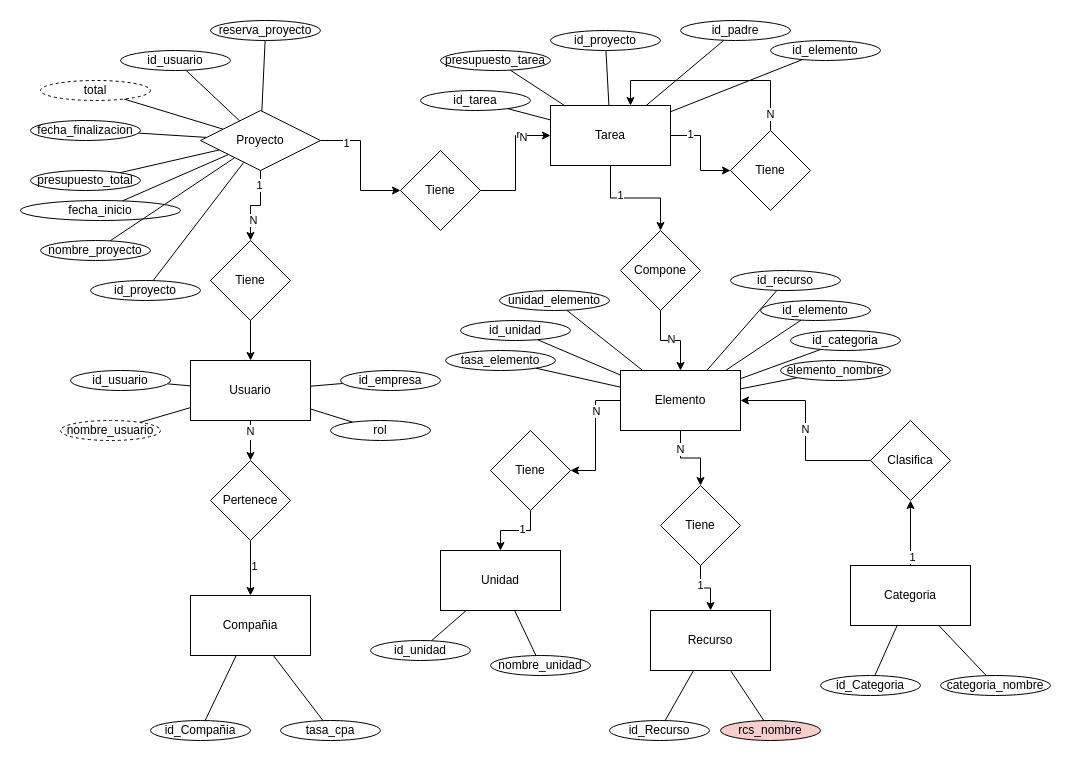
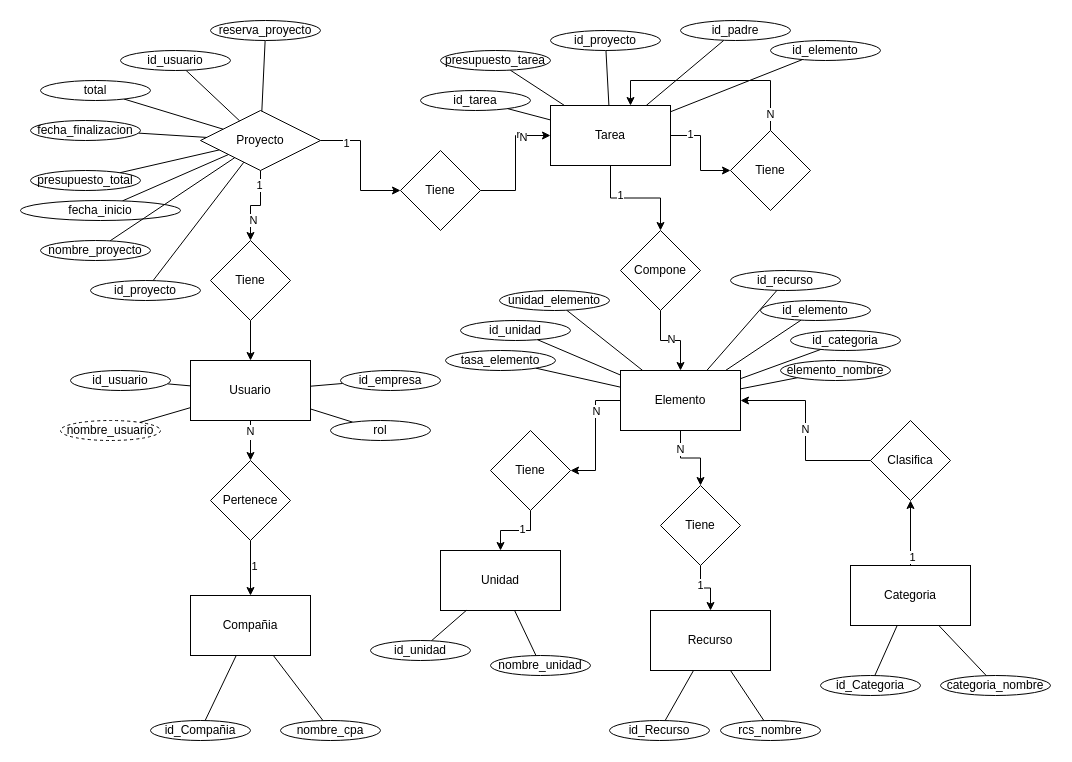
  <mxCell id="0" />
  <mxCell id="1" parent="0" />
  <mxCell id="2" value="" style="edgeStyle=orthogonalEdgeStyle;rounded=0;orthogonalLoop=1;jettySize=auto;html=1;" edge="1" parent="1" source="7" target="29"><mxGeometry relative="1" as="geometry" /></mxCell>
  <mxCell id="3" value="1" style="edgeLabel;html=1;align=center;verticalAlign=middle;resizable=0;points=[];" vertex="1" connectable="0" parent="2"><mxGeometry x="-0.643" y="-2" relative="1" as="geometry"><mxPoint as="offset" /></mxGeometry></mxCell>
  <mxCell id="4" value="N" style="edgeLabel;html=1;align=center;verticalAlign=middle;resizable=0;points=[];" vertex="1" connectable="0" parent="2"><mxGeometry x="0.486" y="2" relative="1" as="geometry"><mxPoint as="offset" /></mxGeometry></mxCell>
  <mxCell id="5" value="" style="edgeStyle=orthogonalEdgeStyle;rounded=0;orthogonalLoop=1;jettySize=auto;html=1;" edge="1" parent="1" source="7" target="36"><mxGeometry relative="1" as="geometry" /></mxCell>
  <mxCell id="6" value="1" style="edgeLabel;html=1;align=center;verticalAlign=middle;resizable=0;points=[];" vertex="1" connectable="0" parent="5"><mxGeometry x="-0.619" y="-2" relative="1" as="geometry"><mxPoint as="offset" /></mxGeometry></mxCell>
  <mxCell id="7" value="Proyecto" style="rhombus;whiteSpace=wrap;html=1;" vertex="1" parent="1"><mxGeometry x="200" y="110" width="120" height="60" as="geometry" /></mxCell>
  <mxCell id="8" value="" style="edgeStyle=orthogonalEdgeStyle;rounded=0;orthogonalLoop=1;jettySize=auto;html=1;" edge="1" parent="1" source="11" target="32"><mxGeometry relative="1" as="geometry"><Array as="points"><mxPoint x="250" y="430" /><mxPoint x="250" y="430" /></Array></mxGeometry></mxCell>
  <mxCell id="9" value="*" style="edgeLabel;html=1;align=center;verticalAlign=middle;resizable=0;points=[];" vertex="1" connectable="0" parent="8"><mxGeometry x="-0.4" relative="1" as="geometry"><mxPoint as="offset" /></mxGeometry></mxCell>
  <mxCell id="10" value="N" style="edgeLabel;html=1;align=center;verticalAlign=middle;resizable=0;points=[];" vertex="1" connectable="0" parent="8"><mxGeometry x="-0.5" y="-1" relative="1" as="geometry"><mxPoint as="offset" /></mxGeometry></mxCell>
  <mxCell id="11" value="Usuario" style="rounded=0;whiteSpace=wrap;html=1;" vertex="1" parent="1"><mxGeometry x="190" y="360" width="120" height="60" as="geometry" /></mxCell>
  <mxCell id="12" value="Compañia" style="rounded=0;whiteSpace=wrap;html=1;" vertex="1" parent="1"><mxGeometry x="190" y="595" width="120" height="60" as="geometry" /></mxCell>
  <mxCell id="13" style="edgeStyle=orthogonalEdgeStyle;rounded=0;orthogonalLoop=1;jettySize=auto;html=1;" edge="1" parent="1" source="17" target="39"><mxGeometry relative="1" as="geometry" /></mxCell>
  <mxCell id="14" value="1" style="edgeLabel;html=1;align=center;verticalAlign=middle;resizable=0;points=[];" vertex="1" connectable="0" parent="13"><mxGeometry x="-0.264" y="3" relative="1" as="geometry"><mxPoint as="offset" /></mxGeometry></mxCell>
  <mxCell id="15" value="" style="edgeStyle=orthogonalEdgeStyle;rounded=0;orthogonalLoop=1;jettySize=auto;html=1;" edge="1" parent="1" source="17" target="51"><mxGeometry relative="1" as="geometry" /></mxCell>
  <mxCell id="16" value="1" style="edgeLabel;html=1;align=center;verticalAlign=middle;resizable=0;points=[];" vertex="1" connectable="0" parent="15"><mxGeometry x="-0.595" y="2" relative="1" as="geometry"><mxPoint as="offset" /></mxGeometry></mxCell>
  <mxCell id="17" value="Tarea" style="rounded=0;whiteSpace=wrap;html=1;" vertex="1" parent="1"><mxGeometry x="550" y="105" width="120" height="60" as="geometry" /></mxCell>
  <mxCell id="18" style="edgeStyle=orthogonalEdgeStyle;rounded=0;orthogonalLoop=1;jettySize=auto;html=1;" edge="1" parent="1" source="22" target="42"><mxGeometry relative="1" as="geometry" /></mxCell>
  <mxCell id="19" value="N" style="edgeLabel;html=1;align=center;verticalAlign=middle;resizable=0;points=[];" vertex="1" connectable="0" parent="18"><mxGeometry x="-0.421" relative="1" as="geometry"><mxPoint as="offset" /></mxGeometry></mxCell>
  <mxCell id="20" value="" style="edgeStyle=orthogonalEdgeStyle;rounded=0;orthogonalLoop=1;jettySize=auto;html=1;" edge="1" parent="1" source="22" target="45"><mxGeometry relative="1" as="geometry" /></mxCell>
  <mxCell id="21" value="N" style="edgeLabel;html=1;align=center;verticalAlign=middle;resizable=0;points=[];" vertex="1" connectable="0" parent="20"><mxGeometry x="-0.524" y="-1" relative="1" as="geometry"><mxPoint as="offset" /></mxGeometry></mxCell>
  <mxCell id="22" value="Elemento" style="rounded=0;whiteSpace=wrap;html=1;" vertex="1" parent="1"><mxGeometry x="620" y="370" width="120" height="60" as="geometry" /></mxCell>
  <mxCell id="23" value="Unidad" style="rounded=0;whiteSpace=wrap;html=1;" vertex="1" parent="1"><mxGeometry x="440" y="550" width="120" height="60" as="geometry" /></mxCell>
  <mxCell id="24" value="Recurso" style="rounded=0;whiteSpace=wrap;html=1;" vertex="1" parent="1"><mxGeometry x="650" y="610" width="120" height="60" as="geometry" /></mxCell>
  <mxCell id="25" style="edgeStyle=orthogonalEdgeStyle;rounded=0;orthogonalLoop=1;jettySize=auto;html=1;" edge="1" parent="1" source="27" target="48"><mxGeometry relative="1" as="geometry" /></mxCell>
  <mxCell id="26" value="1" style="edgeLabel;html=1;align=center;verticalAlign=middle;resizable=0;points=[];" vertex="1" connectable="0" parent="25"><mxGeometry x="-0.709" y="-1" relative="1" as="geometry"><mxPoint as="offset" /></mxGeometry></mxCell>
  <mxCell id="27" value="Categoria" style="rounded=0;whiteSpace=wrap;html=1;" vertex="1" parent="1"><mxGeometry x="850" y="565" width="120" height="60" as="geometry" /></mxCell>
  <mxCell id="28" value="" style="edgeStyle=orthogonalEdgeStyle;rounded=0;orthogonalLoop=1;jettySize=auto;html=1;" edge="1" parent="1" source="29" target="11"><mxGeometry relative="1" as="geometry" /></mxCell>
  <mxCell id="29" value="Tiene" style="rhombus;whiteSpace=wrap;html=1;" vertex="1" parent="1"><mxGeometry x="210" y="240" width="80" height="80" as="geometry" /></mxCell>
  <mxCell id="30" value="" style="edgeStyle=orthogonalEdgeStyle;rounded=0;orthogonalLoop=1;jettySize=auto;html=1;" edge="1" parent="1" source="32" target="12"><mxGeometry relative="1" as="geometry" /></mxCell>
  <mxCell id="31" value="1" style="edgeLabel;html=1;align=center;verticalAlign=middle;resizable=0;points=[];" vertex="1" connectable="0" parent="30"><mxGeometry x="-0.075" y="3" relative="1" as="geometry"><mxPoint as="offset" /></mxGeometry></mxCell>
  <mxCell id="32" value="Pertenece" style="rhombus;whiteSpace=wrap;html=1;" vertex="1" parent="1"><mxGeometry x="210" y="460" width="80" height="80" as="geometry" /></mxCell>
  <mxCell id="33" value="" style="edgeStyle=orthogonalEdgeStyle;rounded=0;orthogonalLoop=1;jettySize=auto;html=1;" edge="1" parent="1" source="36" target="17"><mxGeometry relative="1" as="geometry" /></mxCell>
  <mxCell id="34" value="n" style="edgeLabel;html=1;align=center;verticalAlign=middle;resizable=0;points=[];" vertex="1" connectable="0" parent="33"><mxGeometry x="0.49" y="2" relative="1" as="geometry"><mxPoint as="offset" /></mxGeometry></mxCell>
  <mxCell id="35" value="N" style="edgeLabel;html=1;align=center;verticalAlign=middle;resizable=0;points=[];" vertex="1" connectable="0" parent="33"><mxGeometry x="0.386" y="-2" relative="1" as="geometry"><mxPoint x="5" y="-2" as="offset" /></mxGeometry></mxCell>
  <mxCell id="36" value="Tiene" style="rhombus;whiteSpace=wrap;html=1;" vertex="1" parent="1"><mxGeometry x="400" y="150" width="80" height="80" as="geometry" /></mxCell>
  <mxCell id="37" value="" style="edgeStyle=orthogonalEdgeStyle;rounded=0;orthogonalLoop=1;jettySize=auto;html=1;" edge="1" parent="1" source="39" target="22"><mxGeometry relative="1" as="geometry" /></mxCell>
  <mxCell id="38" value="N" style="edgeLabel;html=1;align=center;verticalAlign=middle;resizable=0;points=[];" vertex="1" connectable="0" parent="37"><mxGeometry x="0.009" y="2" relative="1" as="geometry"><mxPoint as="offset" /></mxGeometry></mxCell>
  <mxCell id="39" value="Compone" style="rhombus;whiteSpace=wrap;html=1;" vertex="1" parent="1"><mxGeometry x="620" y="230" width="80" height="80" as="geometry" /></mxCell>
  <mxCell id="40" style="edgeStyle=orthogonalEdgeStyle;rounded=0;orthogonalLoop=1;jettySize=auto;html=1;" edge="1" parent="1" source="42" target="23"><mxGeometry relative="1" as="geometry" /></mxCell>
  <mxCell id="41" value="1" style="edgeLabel;html=1;align=center;verticalAlign=middle;resizable=0;points=[];" vertex="1" connectable="0" parent="40"><mxGeometry x="-0.18" y="-2" relative="1" as="geometry"><mxPoint as="offset" /></mxGeometry></mxCell>
  <mxCell id="42" value="Tiene" style="rhombus;whiteSpace=wrap;html=1;" vertex="1" parent="1"><mxGeometry x="490" y="430" width="80" height="80" as="geometry" /></mxCell>
  <mxCell id="43" value="" style="edgeStyle=orthogonalEdgeStyle;rounded=0;orthogonalLoop=1;jettySize=auto;html=1;" edge="1" parent="1" source="45" target="24"><mxGeometry relative="1" as="geometry" /></mxCell>
  <mxCell id="44" value="1" style="edgeLabel;html=1;align=center;verticalAlign=middle;resizable=0;points=[];" vertex="1" connectable="0" parent="43"><mxGeometry x="-0.303" y="-1" relative="1" as="geometry"><mxPoint as="offset" /></mxGeometry></mxCell>
  <mxCell id="45" value="Tiene" style="rhombus;whiteSpace=wrap;html=1;" vertex="1" parent="1"><mxGeometry x="660" y="485" width="80" height="80" as="geometry" /></mxCell>
  <mxCell id="46" value="" style="edgeStyle=orthogonalEdgeStyle;rounded=0;orthogonalLoop=1;jettySize=auto;html=1;" edge="1" parent="1" source="48" target="22"><mxGeometry relative="1" as="geometry" /></mxCell>
  <mxCell id="47" value="N" style="edgeLabel;html=1;align=center;verticalAlign=middle;resizable=0;points=[];" vertex="1" connectable="0" parent="46"><mxGeometry x="0.023" y="1" relative="1" as="geometry"><mxPoint as="offset" /></mxGeometry></mxCell>
  <mxCell id="48" value="Clasifica" style="rhombus;whiteSpace=wrap;html=1;" vertex="1" parent="1"><mxGeometry x="870" y="420" width="80" height="80" as="geometry" /></mxCell>
  <mxCell id="49" style="edgeStyle=orthogonalEdgeStyle;rounded=0;orthogonalLoop=1;jettySize=auto;html=1;" edge="1" parent="1" source="51" target="17"><mxGeometry relative="1" as="geometry"><mxPoint x="700" y="80" as="targetPoint" /><Array as="points"><mxPoint x="770" y="80" /><mxPoint x="630" y="80" /></Array></mxGeometry></mxCell>
  <mxCell id="50" value="N" style="edgeLabel;html=1;align=center;verticalAlign=middle;resizable=0;points=[];" vertex="1" connectable="0" parent="49"><mxGeometry x="-0.839" y="1" relative="1" as="geometry"><mxPoint as="offset" /></mxGeometry></mxCell>
  <mxCell id="51" value="Tiene" style="rhombus;whiteSpace=wrap;html=1;" vertex="1" parent="1"><mxGeometry x="730" y="130" width="80" height="80" as="geometry" /></mxCell>
  <mxCell id="52" style="rounded=0;orthogonalLoop=1;jettySize=auto;html=1;endArrow=none;endFill=0;" edge="1" parent="1" source="53" target="27"><mxGeometry relative="1" as="geometry" /></mxCell>
  <mxCell id="53" value="id_Categoria" style="ellipse;whiteSpace=wrap;html=1;" vertex="1" parent="1"><mxGeometry x="820" y="675" width="100" height="20" as="geometry" /></mxCell>
  <mxCell id="54" style="rounded=0;orthogonalLoop=1;jettySize=auto;html=1;endArrow=none;endFill=0;" edge="1" parent="1" source="55" target="27"><mxGeometry relative="1" as="geometry" /></mxCell>
  <mxCell id="55" value="categoria_nombre" style="ellipse;whiteSpace=wrap;html=1;" vertex="1" parent="1"><mxGeometry x="940" y="675" width="110" height="20" as="geometry" /></mxCell>
  <mxCell id="56" style="rounded=0;orthogonalLoop=1;jettySize=auto;html=1;endArrow=none;endFill=0;" edge="1" parent="1" source="57" target="12"><mxGeometry relative="1" as="geometry" /></mxCell>
  <mxCell id="57" value="id_Compañia" style="ellipse;whiteSpace=wrap;html=1;" vertex="1" parent="1"><mxGeometry x="150" y="720" width="100" height="20" as="geometry" /></mxCell>
  <mxCell id="58" style="rounded=0;orthogonalLoop=1;jettySize=auto;html=1;endArrow=none;endFill=0;" edge="1" parent="1" source="59" target="12"><mxGeometry relative="1" as="geometry" /></mxCell>
- <mxCell id="59" value="tasa_cpa" style="ellipse;whiteSpace=wrap;html=1;" vertex="1" parent="1"><mxGeometry x="280" y="720" width="100" height="20" as="geometry" /></mxCell>
+ <mxCell id="59" value="nombre_cpa" style="ellipse;whiteSpace=wrap;html=1;" vertex="1" parent="1"><mxGeometry x="280" y="720" width="100" height="20" as="geometry" /></mxCell>
  <mxCell id="60" style="rounded=0;orthogonalLoop=1;jettySize=auto;html=1;endArrow=none;endFill=0;" edge="1" parent="1" source="61" target="22"><mxGeometry relative="1" as="geometry" /></mxCell>
  <mxCell id="61" value="id_elemento" style="ellipse;whiteSpace=wrap;html=1;" vertex="1" parent="1"><mxGeometry x="760" y="300" width="110" height="20" as="geometry" /></mxCell>
  <mxCell id="62" style="rounded=0;orthogonalLoop=1;jettySize=auto;html=1;endArrow=none;endFill=0;" edge="1" parent="1" source="63" target="22"><mxGeometry relative="1" as="geometry" /></mxCell>
  <mxCell id="63" value="unidad_elemento" style="ellipse;whiteSpace=wrap;html=1;" vertex="1" parent="1"><mxGeometry x="499" y="290" width="110" height="20" as="geometry" /></mxCell>
  <mxCell id="64" style="rounded=0;orthogonalLoop=1;jettySize=auto;html=1;endArrow=none;endFill=0;" edge="1" parent="1" source="65" target="22"><mxGeometry relative="1" as="geometry" /></mxCell>
  <mxCell id="65" value="tasa_elemento" style="ellipse;whiteSpace=wrap;html=1;" vertex="1" parent="1"><mxGeometry x="445" y="350" width="110" height="20" as="geometry" /></mxCell>
  <mxCell id="66" style="rounded=0;orthogonalLoop=1;jettySize=auto;html=1;endArrow=none;endFill=0;" edge="1" parent="1" source="67" target="22"><mxGeometry relative="1" as="geometry" /></mxCell>
  <mxCell id="67" value="elemento_nombre" style="ellipse;whiteSpace=wrap;html=1;" vertex="1" parent="1"><mxGeometry x="780" y="360" width="110" height="20" as="geometry" /></mxCell>
  <mxCell id="68" style="rounded=0;orthogonalLoop=1;jettySize=auto;html=1;endArrow=none;endFill=0;" edge="1" parent="1" source="69" target="22"><mxGeometry relative="1" as="geometry" /></mxCell>
  <mxCell id="69" value="id_categoria" style="ellipse;whiteSpace=wrap;html=1;" vertex="1" parent="1"><mxGeometry x="790" y="330" width="110" height="20" as="geometry" /></mxCell>
  <mxCell id="70" style="rounded=0;orthogonalLoop=1;jettySize=auto;html=1;endArrow=none;endFill=0;" edge="1" parent="1" source="71" target="22"><mxGeometry relative="1" as="geometry" /></mxCell>
  <mxCell id="71" value="id_recurso" style="ellipse;whiteSpace=wrap;html=1;" vertex="1" parent="1"><mxGeometry x="730" y="270" width="110" height="20" as="geometry" /></mxCell>
  <mxCell id="72" style="rounded=0;orthogonalLoop=1;jettySize=auto;html=1;endArrow=none;endFill=0;" edge="1" parent="1" source="73" target="22"><mxGeometry relative="1" as="geometry" /></mxCell>
  <mxCell id="73" value="id_unidad" style="ellipse;whiteSpace=wrap;html=1;" vertex="1" parent="1"><mxGeometry x="460" y="320" width="110" height="20" as="geometry" /></mxCell>
  <mxCell id="74" style="rounded=0;orthogonalLoop=1;jettySize=auto;html=1;endArrow=none;endFill=0;" edge="1" parent="1" source="75" target="7"><mxGeometry relative="1" as="geometry" /></mxCell>
- <mxCell id="75" value="total" style="ellipse;whiteSpace=wrap;html=1;dashed=1;" vertex="1" parent="1"><mxGeometry x="40" y="80" width="110" height="20" as="geometry" /></mxCell>
+ <mxCell id="75" value="total" style="ellipse;whiteSpace=wrap;html=1;" vertex="1" parent="1"><mxGeometry x="40" y="80" width="110" height="20" as="geometry" /></mxCell>
  <mxCell id="76" style="rounded=0;orthogonalLoop=1;jettySize=auto;html=1;endArrow=none;endFill=0;" edge="1" parent="1" source="77" target="7"><mxGeometry relative="1" as="geometry" /></mxCell>
  <mxCell id="77" value="reserva_proyecto" style="ellipse;whiteSpace=wrap;html=1;" vertex="1" parent="1"><mxGeometry x="210" y="20" width="110" height="20" as="geometry" /></mxCell>
  <mxCell id="78" style="rounded=0;orthogonalLoop=1;jettySize=auto;html=1;endArrow=none;endFill=0;" edge="1" parent="1" source="79" target="7"><mxGeometry relative="1" as="geometry" /></mxCell>
  <mxCell id="79" value="fecha_finalizacion" style="ellipse;whiteSpace=wrap;html=1;" vertex="1" parent="1"><mxGeometry x="30" y="120" width="110" height="20" as="geometry" /></mxCell>
  <mxCell id="80" style="rounded=0;orthogonalLoop=1;jettySize=auto;html=1;endArrow=none;endFill=0;" edge="1" parent="1" source="81" target="7"><mxGeometry relative="1" as="geometry" /></mxCell>
  <mxCell id="81" value="fecha_inicio" style="ellipse;whiteSpace=wrap;html=1;" vertex="1" parent="1"><mxGeometry x="20" y="200" width="160" height="20" as="geometry" /></mxCell>
  <mxCell id="82" style="rounded=0;orthogonalLoop=1;jettySize=auto;html=1;endArrow=none;endFill=0;" edge="1" parent="1" source="83" target="7"><mxGeometry relative="1" as="geometry" /></mxCell>
  <mxCell id="83" value="presupuesto_total" style="ellipse;whiteSpace=wrap;html=1;" vertex="1" parent="1"><mxGeometry x="30" y="170" width="110" height="20" as="geometry" /></mxCell>
  <mxCell id="84" style="rounded=0;orthogonalLoop=1;jettySize=auto;html=1;endArrow=none;endFill=0;" edge="1" parent="1" source="85" target="7"><mxGeometry relative="1" as="geometry" /></mxCell>
  <mxCell id="85" value="id_usuario" style="ellipse;whiteSpace=wrap;html=1;" vertex="1" parent="1"><mxGeometry x="120" y="50" width="110" height="20" as="geometry" /></mxCell>
  <mxCell id="86" style="rounded=0;orthogonalLoop=1;jettySize=auto;html=1;endArrow=none;endFill=0;" edge="1" parent="1" source="87" target="7"><mxGeometry relative="1" as="geometry" /></mxCell>
  <mxCell id="87" value="id_proyecto" style="ellipse;whiteSpace=wrap;html=1;" vertex="1" parent="1"><mxGeometry x="90" y="280" width="110" height="20" as="geometry" /></mxCell>
  <mxCell id="88" style="rounded=0;orthogonalLoop=1;jettySize=auto;html=1;endArrow=none;endFill=0;" edge="1" parent="1" source="89" target="7"><mxGeometry relative="1" as="geometry" /></mxCell>
  <mxCell id="89" value="nombre_proyecto" style="ellipse;whiteSpace=wrap;html=1;" vertex="1" parent="1"><mxGeometry x="40" y="240" width="110" height="20" as="geometry" /></mxCell>
  <mxCell id="90" style="rounded=0;orthogonalLoop=1;jettySize=auto;html=1;endArrow=none;endFill=0;" edge="1" parent="1" source="91" target="24"><mxGeometry relative="1" as="geometry" /></mxCell>
- <mxCell id="91" value="rcs_nombre" style="ellipse;whiteSpace=wrap;html=1;fillColor=#f8cecc;" vertex="1" parent="1"><mxGeometry x="720" y="720" width="100" height="20" as="geometry" /></mxCell>
+ <mxCell id="91" value="rcs_nombre" style="ellipse;whiteSpace=wrap;html=1;" vertex="1" parent="1"><mxGeometry x="720" y="720" width="100" height="20" as="geometry" /></mxCell>
  <mxCell id="92" style="rounded=0;orthogonalLoop=1;jettySize=auto;html=1;endArrow=none;endFill=0;" edge="1" parent="1" source="93" target="24"><mxGeometry relative="1" as="geometry" /></mxCell>
  <mxCell id="93" value="id_Recurso" style="ellipse;whiteSpace=wrap;html=1;" vertex="1" parent="1"><mxGeometry x="609" y="720" width="100" height="20" as="geometry" /></mxCell>
  <mxCell id="94" style="rounded=0;orthogonalLoop=1;jettySize=auto;html=1;endArrow=none;endFill=0;" edge="1" parent="1" source="95" target="23"><mxGeometry relative="1" as="geometry" /></mxCell>
  <mxCell id="95" value="id_unidad" style="ellipse;whiteSpace=wrap;html=1;" vertex="1" parent="1"><mxGeometry x="370" y="640" width="100" height="20" as="geometry" /></mxCell>
  <mxCell id="96" style="rounded=0;orthogonalLoop=1;jettySize=auto;html=1;endArrow=none;endFill=0;" edge="1" parent="1" source="97" target="23"><mxGeometry relative="1" as="geometry" /></mxCell>
  <mxCell id="97" value="nombre_unidad" style="ellipse;whiteSpace=wrap;html=1;" vertex="1" parent="1"><mxGeometry x="490" y="655" width="100" height="20" as="geometry" /></mxCell>
  <mxCell id="98" style="rounded=0;orthogonalLoop=1;jettySize=auto;html=1;endArrow=none;endFill=0;" edge="1" parent="1" source="99" target="17"><mxGeometry relative="1" as="geometry" /></mxCell>
  <mxCell id="99" value="presupuesto_tarea" style="ellipse;whiteSpace=wrap;html=1;" vertex="1" parent="1"><mxGeometry x="440" y="50" width="110" height="20" as="geometry" /></mxCell>
  <mxCell id="100" style="rounded=0;orthogonalLoop=1;jettySize=auto;html=1;endArrow=none;endFill=0;" edge="1" parent="1" source="101" target="17"><mxGeometry relative="1" as="geometry" /></mxCell>
  <mxCell id="101" value="id_proyecto" style="ellipse;whiteSpace=wrap;html=1;" vertex="1" parent="1"><mxGeometry x="550" y="30" width="110" height="20" as="geometry" /></mxCell>
  <mxCell id="102" style="rounded=0;orthogonalLoop=1;jettySize=auto;html=1;endArrow=none;endFill=0;" edge="1" parent="1" source="103" target="17"><mxGeometry relative="1" as="geometry" /></mxCell>
  <mxCell id="103" value="id_padre" style="ellipse;whiteSpace=wrap;html=1;" vertex="1" parent="1"><mxGeometry x="680" y="20" width="110" height="20" as="geometry" /></mxCell>
  <mxCell id="104" style="rounded=0;orthogonalLoop=1;jettySize=auto;html=1;endArrow=none;endFill=0;" edge="1" parent="1" source="105" target="17"><mxGeometry relative="1" as="geometry" /></mxCell>
  <mxCell id="105" value="id_elemento" style="ellipse;whiteSpace=wrap;html=1;" vertex="1" parent="1"><mxGeometry x="770" y="40" width="110" height="20" as="geometry" /></mxCell>
  <mxCell id="106" style="rounded=0;orthogonalLoop=1;jettySize=auto;html=1;endArrow=none;endFill=0;" edge="1" parent="1" source="107" target="17"><mxGeometry relative="1" as="geometry" /></mxCell>
  <mxCell id="107" value="id_tarea" style="ellipse;whiteSpace=wrap;html=1;" vertex="1" parent="1"><mxGeometry x="420" y="90" width="110" height="20" as="geometry" /></mxCell>
  <mxCell id="108" style="rounded=0;orthogonalLoop=1;jettySize=auto;html=1;endArrow=none;endFill=0;" edge="1" parent="1" source="109" target="11"><mxGeometry relative="1" as="geometry" /></mxCell>
  <mxCell id="109" value="id_usuario" style="ellipse;whiteSpace=wrap;html=1;" vertex="1" parent="1"><mxGeometry x="70" y="370" width="100" height="20" as="geometry" /></mxCell>
  <mxCell id="110" style="rounded=0;orthogonalLoop=1;jettySize=auto;html=1;endArrow=none;endFill=0;" edge="1" parent="1" source="111" target="11"><mxGeometry relative="1" as="geometry" /></mxCell>
  <mxCell id="111" value="nombre_usuario" style="ellipse;whiteSpace=wrap;html=1;dashed=1;" vertex="1" parent="1"><mxGeometry x="60" y="420" width="100" height="20" as="geometry" /></mxCell>
  <mxCell id="112" value="" style="rounded=0;orthogonalLoop=1;jettySize=auto;html=1;endArrow=none;endFill=0;" edge="1" parent="1" source="113" target="11"><mxGeometry relative="1" as="geometry" /></mxCell>
  <mxCell id="113" value="id_empresa" style="ellipse;whiteSpace=wrap;html=1;" vertex="1" parent="1"><mxGeometry x="340" y="370" width="100" height="20" as="geometry" /></mxCell>
  <mxCell id="114" style="rounded=0;orthogonalLoop=1;jettySize=auto;html=1;endArrow=none;endFill=0;" edge="1" parent="1" source="115" target="11"><mxGeometry relative="1" as="geometry" /></mxCell>
  <mxCell id="115" value="rol" style="ellipse;whiteSpace=wrap;html=1;" vertex="1" parent="1"><mxGeometry x="330" y="420" width="100" height="20" as="geometry" /></mxCell>
